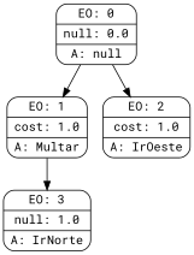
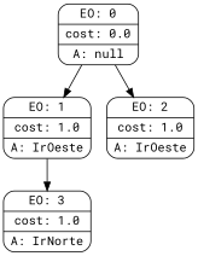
  digraph {
    fontname="Roboto Mono"
    node [fontname="Roboto Mono" shape=Mrecord]
    edge [fontname="Roboto Mono"]
-   n1 [label="{EO: 0|null: 0.0|A: null}"]
-   n2 [label="{EO: 1|cost: 1.0|A: Multar}"]
+   n1 [label="{EO: 0|cost: 0.0|A: null}"]
+   n2 [label="{EO: 1|cost: 1.0|A: IrOeste}"]
    n3 [label="{EO: 2|cost: 1.0|A: IrOeste}"]
-   n4 [label="{EO: 3|null: 1.0|A: IrNorte}"]
+   n4 [label="{EO: 3|cost: 1.0|A: IrNorte}"]
    n1 -> n2
    n1 -> n3
    n2 -> n4
  }
